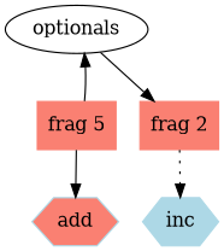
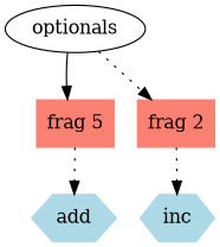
  digraph {
    node [shape=box color=salmon style=filled]
    optionals [shape=ellipse color="" style=""]
    n2 [label="frag 5"]
    n3 [label="frag 2"]
-   add [color=lightblue shape=polygon sides=6 fillcolor=salmon]
+   add [color=lightblue shape=polygon sides=6]
    inc [color=lightblue shape=polygon sides=6]
-   n2 -> optionals
-   optionals -> n3
-   n2 -> add [style=solid]
+   optionals -> n2
+   optionals -> n3 [style=dotted]
+   n2 -> add [style=dotted]
    n3 -> inc [style=dotted]
  }
